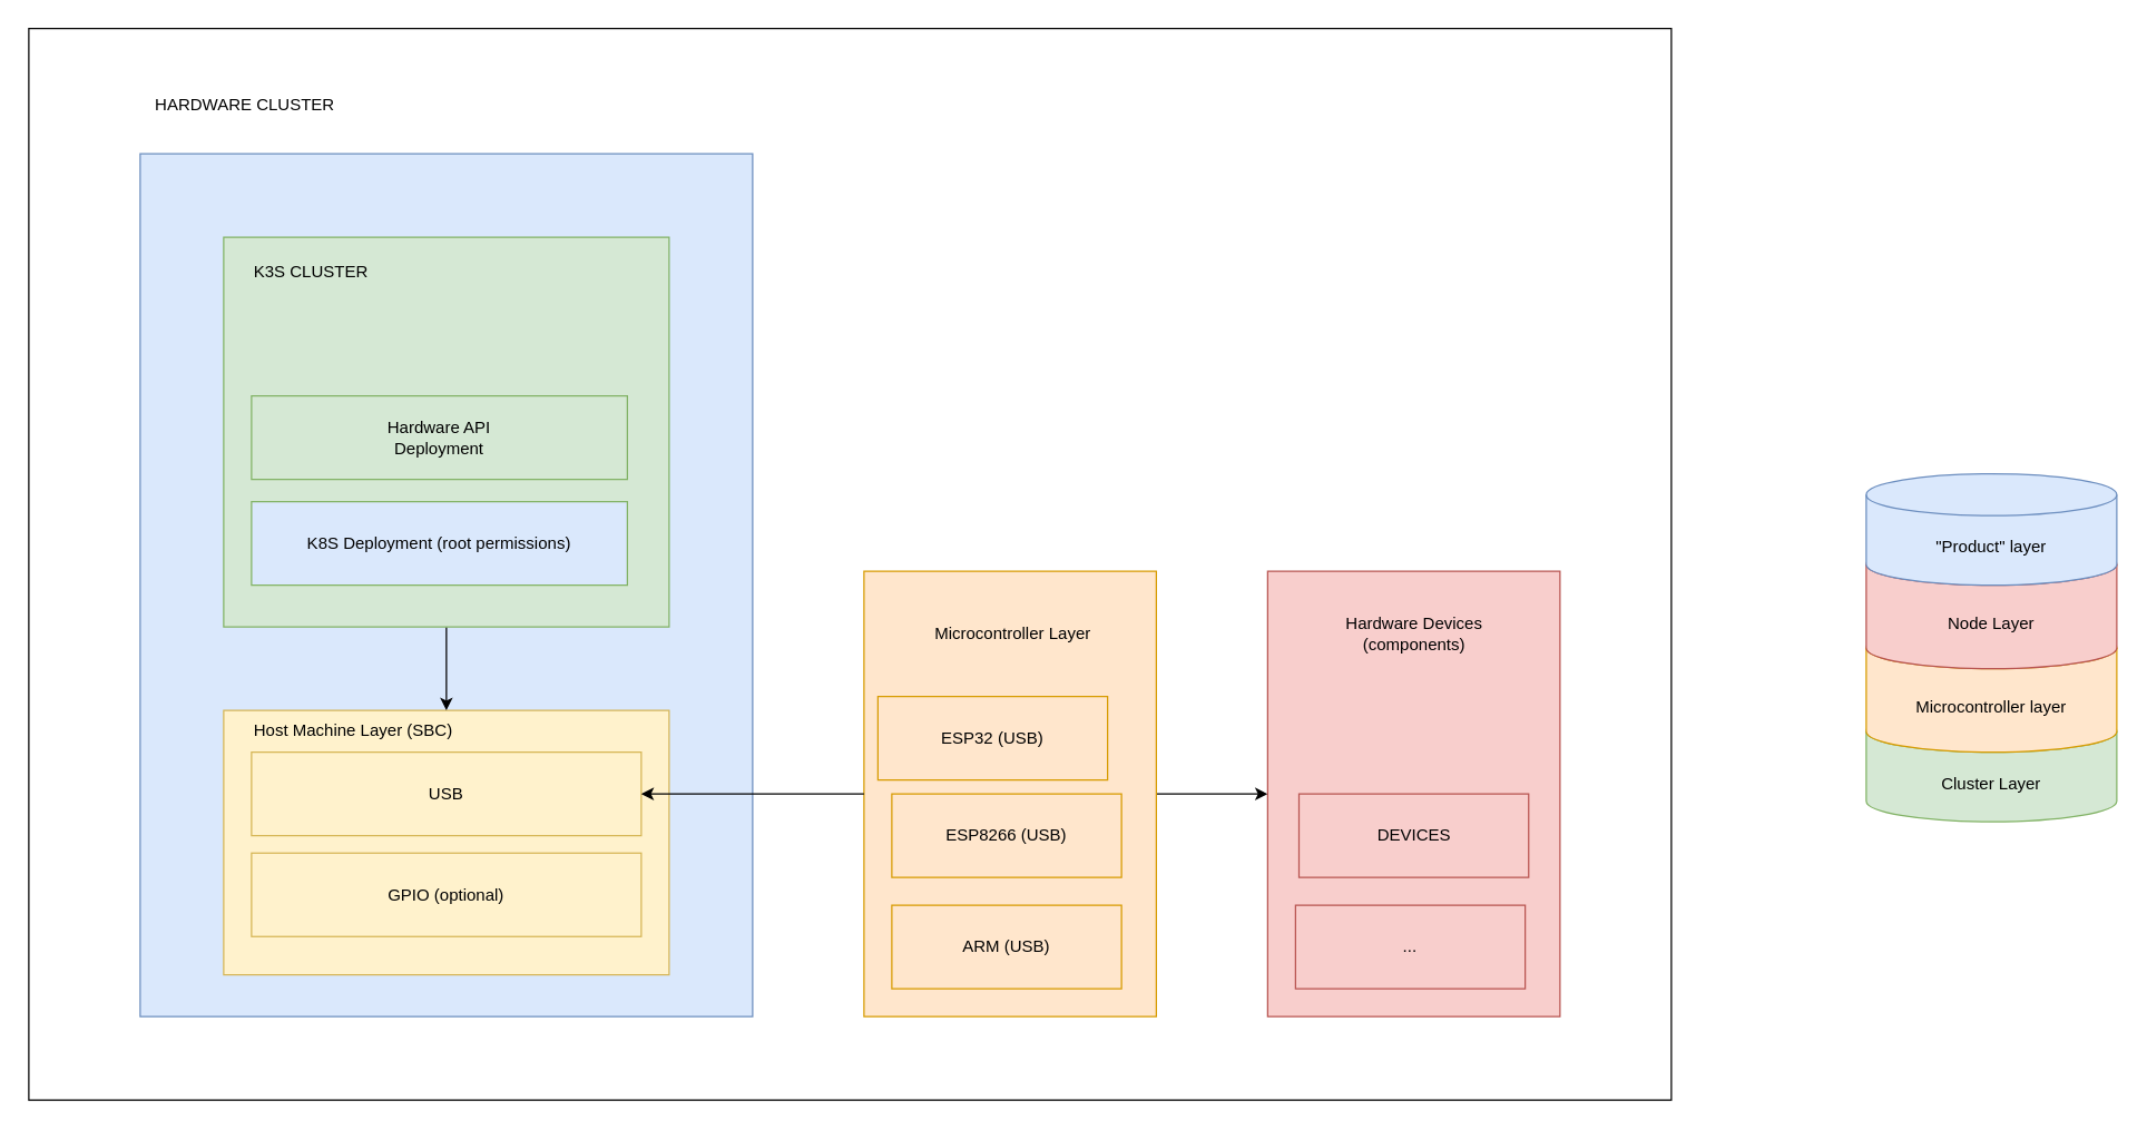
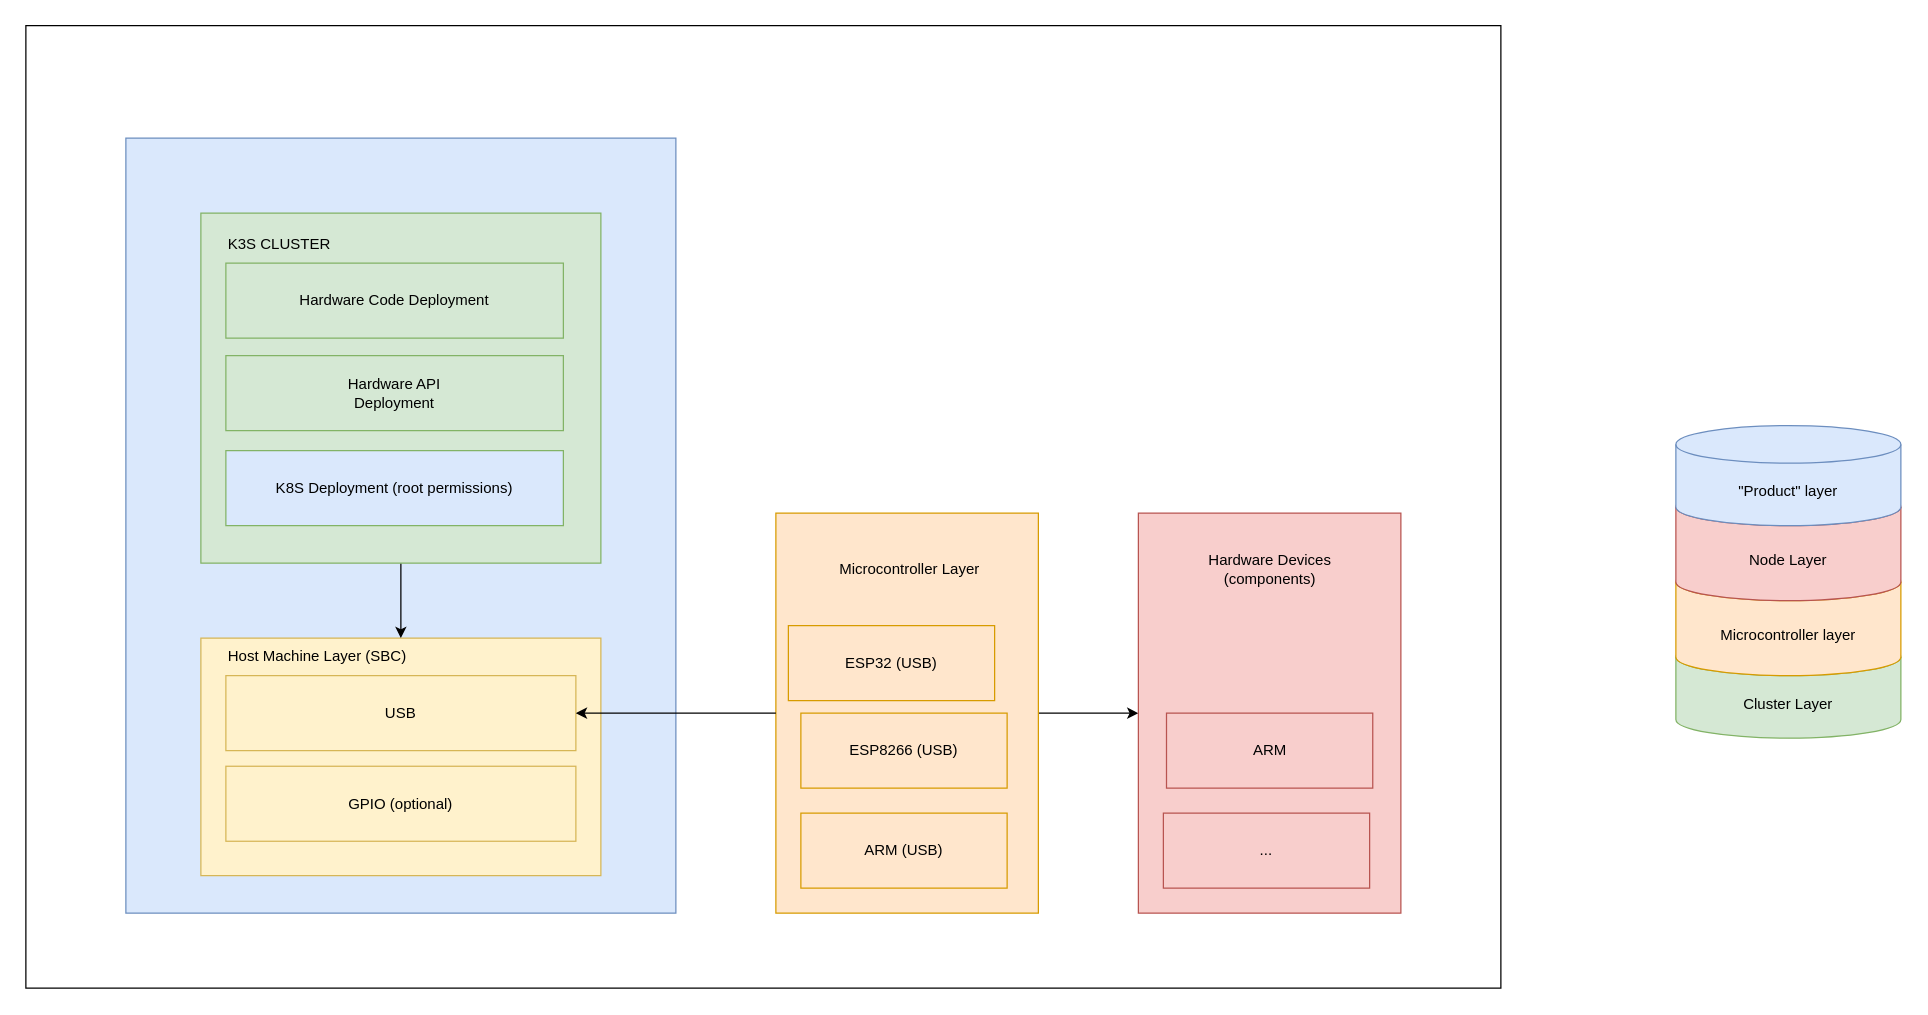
  <mxCell id="0" />
  <mxCell id="1" parent="0" />
  <mxCell id="2" value="" style="whiteSpace=wrap;html=1;fillColor=default;" parent="1" vertex="1"><mxGeometry x="20" y="20" width="1180" height="770" as="geometry" /></mxCell>
  <mxCell id="3" style="edgeStyle=orthogonalEdgeStyle;rounded=0;orthogonalLoop=1;jettySize=auto;html=1;entryX=0;entryY=0.5;entryDx=0;entryDy=0;" parent="1" source="4" target="5" edge="1"><mxGeometry relative="1" as="geometry"><mxPoint x="940" y="570" as="targetPoint" /></mxGeometry></mxCell>
  <mxCell id="4" value="" style="whiteSpace=wrap;html=1;fillColor=#ffe6cc;strokeColor=#d79b00;" parent="1" vertex="1"><mxGeometry x="620" y="410" width="210" height="320" as="geometry" /></mxCell>
  <mxCell id="5" value="" style="whiteSpace=wrap;html=1;fillColor=#f8cecc;strokeColor=#b85450;" parent="1" vertex="1"><mxGeometry x="910" y="410" width="210" height="320" as="geometry" /></mxCell>
  <mxCell id="6" value="" style="whiteSpace=wrap;html=1;fillColor=#dae8fc;strokeColor=#6c8ebf;" parent="1" vertex="1"><mxGeometry x="100" y="110" width="440" height="620" as="geometry" /></mxCell>
  <mxCell id="7" value="" style="whiteSpace=wrap;html=1;fillColor=#fff2cc;strokeColor=#d6b656;" parent="1" vertex="1"><mxGeometry x="160" y="510" width="320" height="190" as="geometry" /></mxCell>
  <mxCell id="8" style="edgeStyle=orthogonalEdgeStyle;rounded=0;orthogonalLoop=1;jettySize=auto;html=1;entryX=0.5;entryY=0;entryDx=0;entryDy=0;" parent="1" source="9" target="7" edge="1"><mxGeometry relative="1" as="geometry" /></mxCell>
  <mxCell id="9" value="" style="whiteSpace=wrap;html=1;fillColor=#d5e8d4;strokeColor=#82b366;" parent="1" vertex="1"><mxGeometry x="160" y="170" width="320" height="280" as="geometry" /></mxCell>
  <mxCell id="10" value="GPIO (optional)" style="whiteSpace=wrap;html=1;fillColor=#fff2cc;strokeColor=#d6b656;" parent="1" vertex="1"><mxGeometry x="180" y="612.5" width="280" height="60" as="geometry" /></mxCell>
  <mxCell id="11" value="USB" style="whiteSpace=wrap;html=1;fillColor=#fff2cc;strokeColor=#d6b656;" parent="1" vertex="1"><mxGeometry x="180" y="540" width="280" height="60" as="geometry" /></mxCell>
  <mxCell id="12" value="ESP32 (USB)" style="whiteSpace=wrap;html=1;fillColor=#ffe6cc;strokeColor=#d79b00;" parent="1" vertex="1"><mxGeometry x="630" y="500" width="165" height="60" as="geometry" /></mxCell>
  <mxCell id="13" value="ESP8266 (USB)" style="whiteSpace=wrap;html=1;fillColor=#ffe6cc;strokeColor=#d79b00;" parent="1" vertex="1"><mxGeometry x="640" y="570" width="165" height="60" as="geometry" /></mxCell>
  <mxCell id="14" value="ARM (USB)" style="whiteSpace=wrap;html=1;fillColor=#ffe6cc;strokeColor=#d79b00;" parent="1" vertex="1"><mxGeometry x="640" y="650" width="165" height="60" as="geometry" /></mxCell>
  <mxCell id="15" value="..." style="whiteSpace=wrap;html=1;fillColor=#f8cecc;strokeColor=#b85450;" parent="1" vertex="1"><mxGeometry x="930" y="650" width="165" height="60" as="geometry" /></mxCell>
- <mxCell id="16" value="DEVICES" style="whiteSpace=wrap;html=1;fillColor=#f8cecc;strokeColor=#b85450;" parent="1" vertex="1"><mxGeometry x="932.5" y="570" width="165" height="60" as="geometry" /></mxCell>
+ <mxCell id="16" value="ARM" style="whiteSpace=wrap;html=1;fillColor=#f8cecc;strokeColor=#b85450;" parent="1" vertex="1"><mxGeometry x="932.5" y="570" width="165" height="60" as="geometry" /></mxCell>
  <mxCell id="17" value="K3S CLUSTER" style="text;html=1;align=left;verticalAlign=middle;resizable=0;points=[];autosize=1;strokeColor=none;fillColor=none;" parent="1" vertex="1"><mxGeometry x="180" y="180" width="110" height="30" as="geometry" /></mxCell>
+ <mxCell id="18" value="Hardware Code Deployment" style="whiteSpace=wrap;html=1;fillColor=#d5e8d4;strokeColor=#82b366;" parent="1" vertex="1"><mxGeometry x="180" y="210" width="270" height="60" as="geometry" /></mxCell>
  <mxCell id="19" value="K8S Deployment (root permissions)" style="whiteSpace=wrap;html=1;fillColor=#dae8fc;strokeColor=#82b366;" parent="1" vertex="1"><mxGeometry x="180" y="360" width="270" height="60" as="geometry" /></mxCell>
  <mxCell id="20" value="Hardware API&lt;div&gt;Deployment&lt;/div&gt;" style="whiteSpace=wrap;html=1;fillColor=#d5e8d4;strokeColor=#82b366;" parent="1" vertex="1"><mxGeometry x="180" y="284" width="270" height="60" as="geometry" /></mxCell>
  <mxCell id="21" value="Host Machine Layer (SBC)" style="text;html=1;align=left;verticalAlign=middle;resizable=0;points=[];autosize=1;strokeColor=none;fillColor=none;" parent="1" vertex="1"><mxGeometry x="180" y="510" width="200" height="30" as="geometry" /></mxCell>
  <mxCell id="22" value=" Microcontroller Layer" style="text;html=1;align=center;verticalAlign=middle;resizable=0;points=[];autosize=1;strokeColor=none;fillColor=none;" parent="1" vertex="1"><mxGeometry x="645" y="440" width="160" height="30" as="geometry" /></mxCell>
  <mxCell id="23" value="Hardware Devices&lt;div&gt;(components)&lt;/div&gt;" style="text;html=1;align=center;verticalAlign=middle;resizable=0;points=[];autosize=1;strokeColor=none;fillColor=none;" parent="1" vertex="1"><mxGeometry x="955" y="435" width="120" height="40" as="geometry" /></mxCell>
  <mxCell id="24" style="edgeStyle=orthogonalEdgeStyle;rounded=0;orthogonalLoop=1;jettySize=auto;html=1;entryX=1;entryY=0.5;entryDx=0;entryDy=0;" parent="1" source="4" target="11" edge="1"><mxGeometry relative="1" as="geometry" /></mxCell>
- <mxCell id="25" value="HARDWARE CLUSTER" style="text;html=1;align=center;verticalAlign=middle;resizable=0;points=[];autosize=1;strokeColor=none;fillColor=none;" parent="1" vertex="1"><mxGeometry x="100" y="60" width="150" height="30" as="geometry" /></mxCell>
  <mxCell id="26" value="Cluster Layer" style="shape=cylinder3;whiteSpace=wrap;html=1;boundedLbl=1;backgroundOutline=1;size=15;fillColor=#d5e8d4;strokeColor=#82b366;" vertex="1" parent="1"><mxGeometry x="1340" y="510" width="180" height="80" as="geometry" /></mxCell>
  <mxCell id="27" value="Microcontroller layer" style="shape=cylinder3;whiteSpace=wrap;html=1;boundedLbl=1;backgroundOutline=1;size=15;fillColor=#ffe6cc;strokeColor=#d79b00;" vertex="1" parent="1"><mxGeometry x="1340" y="450" width="180" height="90" as="geometry" /></mxCell>
  <mxCell id="28" value="Node Layer" style="shape=cylinder3;whiteSpace=wrap;html=1;boundedLbl=1;backgroundOutline=1;size=15;fillColor=#f8cecc;strokeColor=#b85450;" vertex="1" parent="1"><mxGeometry x="1340" y="390" width="180" height="90" as="geometry" /></mxCell>
  <mxCell id="29" value="&quot;Product&quot; layer" style="shape=cylinder3;whiteSpace=wrap;html=1;boundedLbl=1;backgroundOutline=1;size=15;fillColor=#dae8fc;strokeColor=#6c8ebf;" vertex="1" parent="1"><mxGeometry x="1340" y="340" width="180" height="80" as="geometry" /></mxCell>
